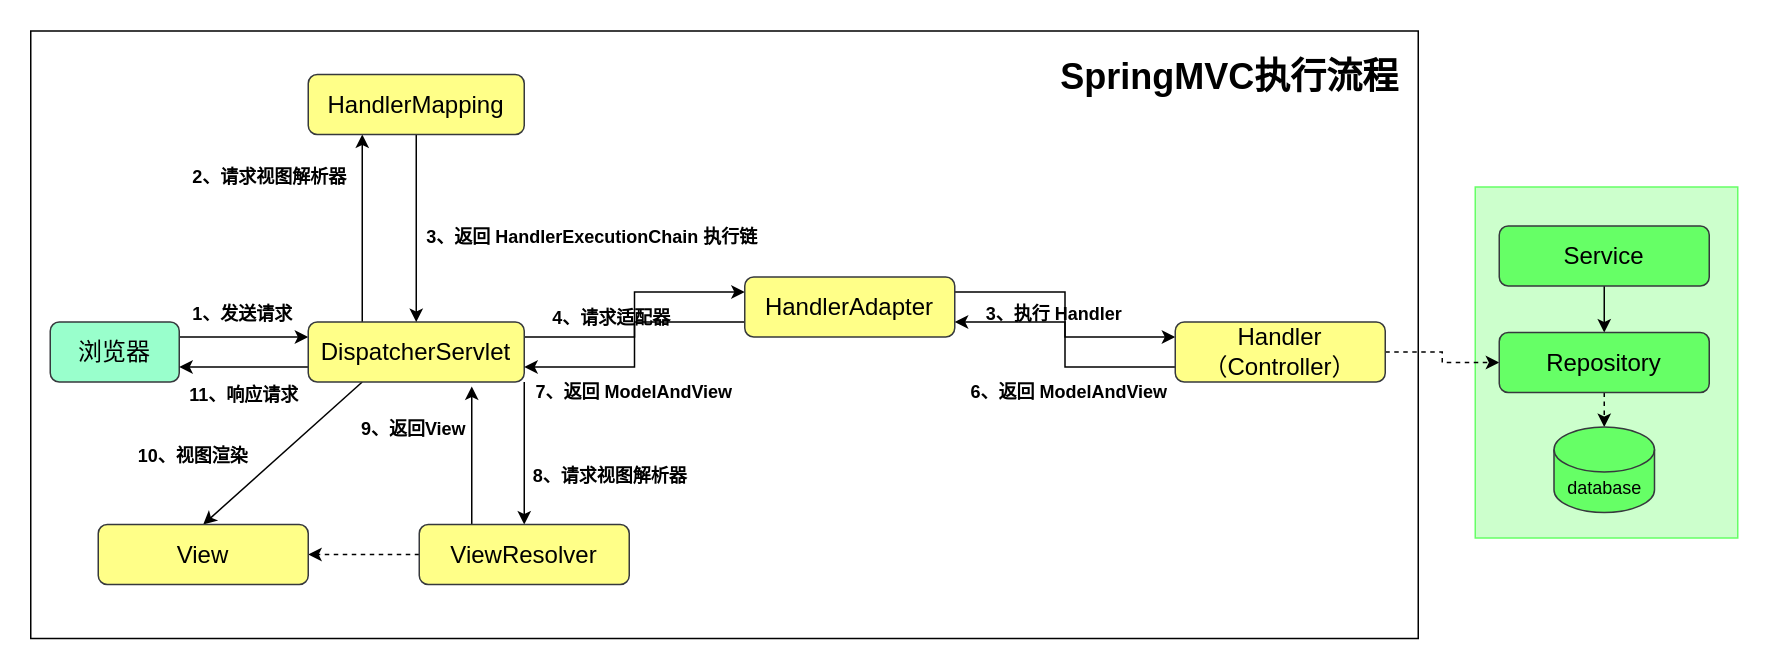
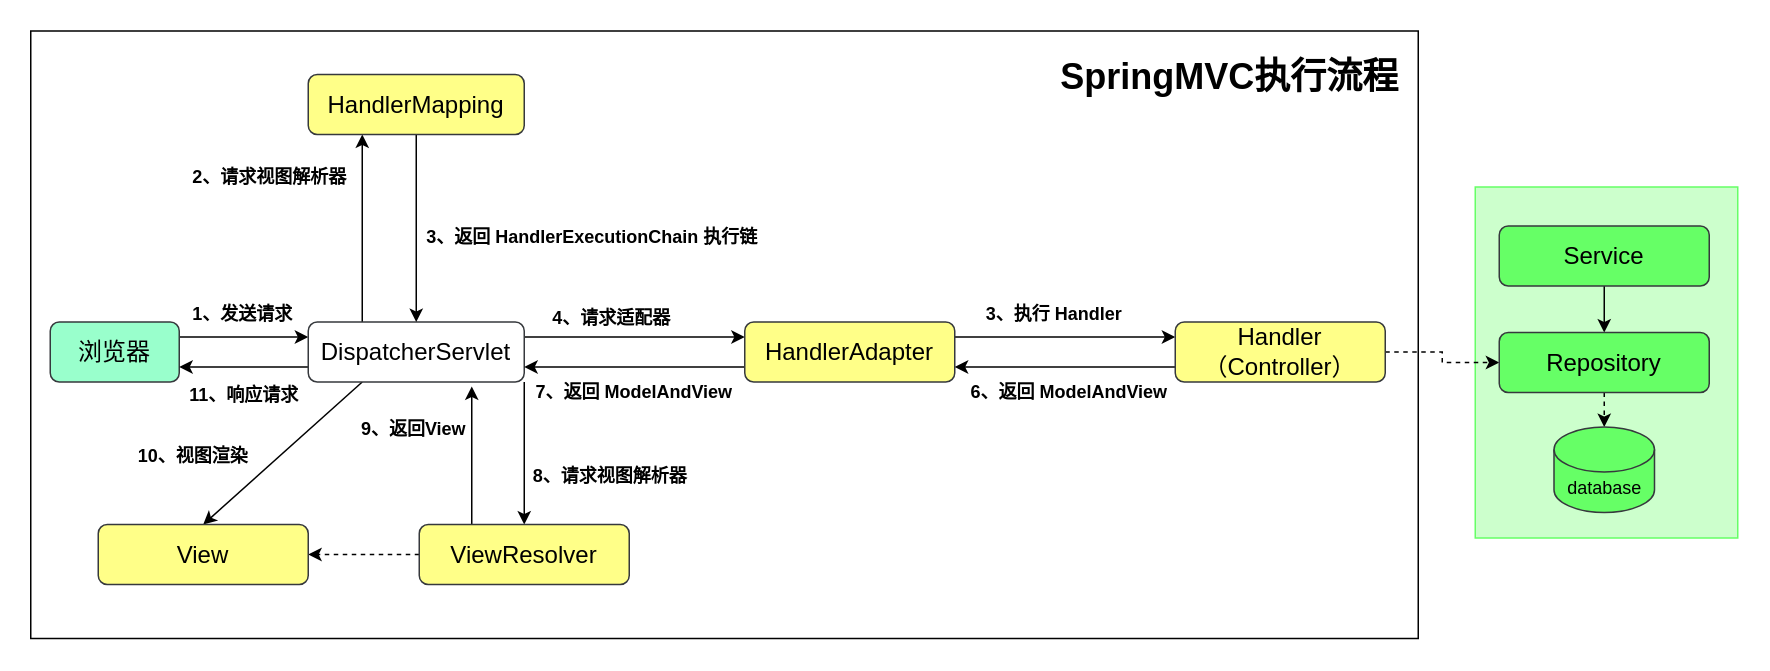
  <mxCell id="0" />
  <mxCell id="1" parent="0" />
  <mxCell id="2" value="" style="rounded=0;whiteSpace=wrap;html=1;shadow=0;sketch=0;strokeColor=#000000;fillColor=#FFFFFF;gradientColor=none;" parent="1" vertex="1"><mxGeometry x="20" y="20" width="925" height="405" as="geometry" /></mxCell>
  <mxCell id="3" value="" style="rounded=0;whiteSpace=wrap;html=1;shadow=0;sketch=0;fillColor=#CCFFCC;gradientColor=none;strokeColor=#66FF66;" parent="1" vertex="1"><mxGeometry x="983" y="124" width="175" height="234" as="geometry" /></mxCell>
  <mxCell id="4" style="edgeStyle=none;rounded=0;orthogonalLoop=1;jettySize=auto;html=1;exitX=1;exitY=0.25;exitDx=0;exitDy=0;entryX=0;entryY=0.25;entryDx=0;entryDy=0;" parent="1" source="5" target="11" edge="1"><mxGeometry relative="1" as="geometry" /></mxCell>
  <mxCell id="5" value="浏览器" style="rounded=1;whiteSpace=wrap;html=1;fillColor=#99FFCC;strokeColor=#36393d;fontSize=16;shadow=0;sketch=0;" parent="1" vertex="1"><mxGeometry x="33" y="214" width="86" height="40" as="geometry" /></mxCell>
  <mxCell id="6" style="edgeStyle=orthogonalEdgeStyle;rounded=0;orthogonalLoop=1;jettySize=auto;html=1;exitX=1;exitY=0.25;exitDx=0;exitDy=0;entryX=0;entryY=0.25;entryDx=0;entryDy=0;" parent="1" source="11" target="14" edge="1"><mxGeometry relative="1" as="geometry" /></mxCell>
  <mxCell id="7" style="edgeStyle=orthogonalEdgeStyle;rounded=0;orthogonalLoop=1;jettySize=auto;html=1;exitX=0;exitY=0.75;exitDx=0;exitDy=0;entryX=1;entryY=0.75;entryDx=0;entryDy=0;" parent="1" source="11" target="5" edge="1"><mxGeometry relative="1" as="geometry" /></mxCell>
  <mxCell id="8" style="edgeStyle=none;rounded=0;orthogonalLoop=1;jettySize=auto;html=1;exitX=1;exitY=1;exitDx=0;exitDy=0;" parent="1" source="11" target="22" edge="1"><mxGeometry relative="1" as="geometry" /></mxCell>
  <mxCell id="9" style="edgeStyle=none;rounded=0;orthogonalLoop=1;jettySize=auto;html=1;exitX=0.25;exitY=1;exitDx=0;exitDy=0;entryX=0.5;entryY=0;entryDx=0;entryDy=0;" parent="1" source="11" target="24" edge="1"><mxGeometry relative="1" as="geometry" /></mxCell>
  <mxCell id="10" style="edgeStyle=none;rounded=0;orthogonalLoop=1;jettySize=auto;html=1;exitX=0.25;exitY=0;exitDx=0;exitDy=0;entryX=0.25;entryY=1;entryDx=0;entryDy=0;" parent="1" source="11" target="16" edge="1"><mxGeometry relative="1" as="geometry" /></mxCell>
- <mxCell id="11" value="DispatcherServlet&lt;br&gt;" style="rounded=1;whiteSpace=wrap;html=1;fillColor=#ffff88;strokeColor=#36393d;fontSize=16;sketch=0;" parent="1" vertex="1"><mxGeometry x="205" y="214" width="144" height="40" as="geometry" /></mxCell>
+ <mxCell id="11" value="DispatcherServlet&lt;br&gt;" style="rounded=1;whiteSpace=wrap;html=1;fillColor=#ffffff;strokeColor=#36393d;fontSize=16;sketch=0;" parent="1" vertex="1"><mxGeometry x="205" y="214" width="144" height="40" as="geometry" /></mxCell>
  <mxCell id="12" style="edgeStyle=orthogonalEdgeStyle;rounded=0;orthogonalLoop=1;jettySize=auto;html=1;exitX=1;exitY=0.25;exitDx=0;exitDy=0;entryX=0;entryY=0.25;entryDx=0;entryDy=0;" parent="1" source="14" target="19" edge="1"><mxGeometry relative="1" as="geometry" /></mxCell>
  <mxCell id="13" style="edgeStyle=orthogonalEdgeStyle;rounded=0;orthogonalLoop=1;jettySize=auto;html=1;exitX=0;exitY=0.75;exitDx=0;exitDy=0;entryX=1;entryY=0.75;entryDx=0;entryDy=0;" parent="1" source="14" target="11" edge="1"><mxGeometry relative="1" as="geometry" /></mxCell>
- <mxCell id="14" value="HandlerAdapter" style="rounded=1;whiteSpace=wrap;html=1;fillColor=#ffff88;strokeColor=#36393d;fontSize=16;sketch=0;" parent="1" vertex="1"><mxGeometry x="496" y="184" width="140" height="40" as="geometry" /></mxCell>
+ <mxCell id="14" value="HandlerAdapter" style="rounded=1;whiteSpace=wrap;html=1;fillColor=#ffff88;strokeColor=#36393d;fontSize=16;sketch=0;" parent="1" vertex="1"><mxGeometry x="496" y="214" width="140" height="40" as="geometry" /></mxCell>
  <mxCell id="15" style="edgeStyle=none;rounded=0;orthogonalLoop=1;jettySize=auto;html=1;exitX=0.5;exitY=1;exitDx=0;exitDy=0;entryX=0.5;entryY=0;entryDx=0;entryDy=0;" parent="1" source="16" target="11" edge="1"><mxGeometry relative="1" as="geometry" /></mxCell>
  <mxCell id="16" value="HandlerMapping" style="rounded=1;whiteSpace=wrap;html=1;fillColor=#ffff88;strokeColor=#36393d;fontSize=16;sketch=0;" parent="1" vertex="1"><mxGeometry x="205" y="49" width="144" height="40" as="geometry" /></mxCell>
  <mxCell id="17" style="edgeStyle=orthogonalEdgeStyle;rounded=0;orthogonalLoop=1;jettySize=auto;html=1;exitX=0;exitY=0.75;exitDx=0;exitDy=0;entryX=1;entryY=0.75;entryDx=0;entryDy=0;" parent="1" source="19" target="14" edge="1"><mxGeometry relative="1" as="geometry" /></mxCell>
  <mxCell id="18" style="edgeStyle=orthogonalEdgeStyle;rounded=0;orthogonalLoop=1;jettySize=auto;html=1;exitX=1;exitY=0.5;exitDx=0;exitDy=0;dashed=1;" parent="1" source="19" target="38" edge="1"><mxGeometry relative="1" as="geometry" /></mxCell>
  <mxCell id="19" value="Handler（Controller）" style="rounded=1;whiteSpace=wrap;html=1;fillColor=#ffff88;strokeColor=#36393d;fontSize=16;sketch=0;" parent="1" vertex="1"><mxGeometry x="783" y="214" width="140" height="40" as="geometry" /></mxCell>
  <mxCell id="20" style="edgeStyle=none;rounded=0;orthogonalLoop=1;jettySize=auto;html=1;exitX=0.25;exitY=0;exitDx=0;exitDy=0;" parent="1" source="22" edge="1"><mxGeometry relative="1" as="geometry"><mxPoint x="314" y="257" as="targetPoint" /></mxGeometry></mxCell>
  <mxCell id="21" style="edgeStyle=none;rounded=0;orthogonalLoop=1;jettySize=auto;html=1;exitX=0;exitY=0.5;exitDx=0;exitDy=0;entryX=1;entryY=0.5;entryDx=0;entryDy=0;dashed=1;" parent="1" source="22" target="24" edge="1"><mxGeometry relative="1" as="geometry" /></mxCell>
  <mxCell id="22" value="ViewResolver" style="rounded=1;whiteSpace=wrap;html=1;fillColor=#ffff88;strokeColor=#36393d;fontSize=16;sketch=0;" parent="1" vertex="1"><mxGeometry x="279" y="349" width="140" height="40" as="geometry" /></mxCell>
  <mxCell id="23" value="1、发送请求" style="text;html=1;strokeColor=none;fillColor=none;align=center;verticalAlign=middle;whiteSpace=wrap;rounded=0;shadow=0;sketch=0;fontStyle=1" parent="1" vertex="1"><mxGeometry x="114" y="197" width="95" height="24" as="geometry" /></mxCell>
  <mxCell id="24" value="View" style="rounded=1;whiteSpace=wrap;html=1;fillColor=#ffff88;strokeColor=#36393d;fontSize=16;sketch=0;" parent="1" vertex="1"><mxGeometry x="65" y="349" width="140" height="40" as="geometry" /></mxCell>
  <mxCell id="25" value="2、请求视图解析器" style="text;html=1;align=center;verticalAlign=middle;resizable=0;points=[];autosize=1;strokeColor=none;fillColor=none;fontStyle=1" parent="1" vertex="1"><mxGeometry x="118" y="109" width="121" height="18" as="geometry" /></mxCell>
  <mxCell id="26" value="3、返回 HandlerExecutionChain 执行链" style="text;html=1;align=center;verticalAlign=middle;resizable=0;points=[];autosize=1;strokeColor=none;fillColor=none;fontStyle=1" parent="1" vertex="1"><mxGeometry x="278" y="149" width="231" height="18" as="geometry" /></mxCell>
  <mxCell id="27" value="4、请求适配器" style="text;html=1;align=center;verticalAlign=middle;resizable=0;points=[];autosize=1;strokeColor=none;fillColor=none;rotation=0;fontStyle=1" parent="1" vertex="1"><mxGeometry x="362" y="203" width="89" height="18" as="geometry" /></mxCell>
  <mxCell id="28" value="3、执行 Handler" style="text;html=1;align=center;verticalAlign=middle;resizable=0;points=[];autosize=1;strokeColor=none;fillColor=none;fontStyle=1" parent="1" vertex="1"><mxGeometry x="651" y="200" width="101" height="18" as="geometry" /></mxCell>
  <mxCell id="29" value="6、返回 ModelAndView" style="text;html=1;align=center;verticalAlign=middle;resizable=0;points=[];autosize=1;strokeColor=none;fillColor=none;fontStyle=1" parent="1" vertex="1"><mxGeometry x="641" y="252" width="141" height="18" as="geometry" /></mxCell>
  <mxCell id="30" value="7、返回 ModelAndView" style="text;html=1;align=center;verticalAlign=middle;resizable=0;points=[];autosize=1;strokeColor=none;fillColor=none;fontStyle=1" parent="1" vertex="1"><mxGeometry x="351" y="252" width="141" height="18" as="geometry" /></mxCell>
  <mxCell id="31" value="8、请求视图解析器" style="text;html=1;align=center;verticalAlign=middle;resizable=0;points=[];autosize=1;strokeColor=none;fillColor=none;fontStyle=1" parent="1" vertex="1"><mxGeometry x="349" y="308" width="113" height="18" as="geometry" /></mxCell>
  <mxCell id="32" value="9、返回View" style="text;html=1;align=center;verticalAlign=middle;resizable=0;points=[];autosize=1;strokeColor=none;fillColor=none;fontStyle=1" parent="1" vertex="1"><mxGeometry x="235" y="277" width="80" height="18" as="geometry" /></mxCell>
  <mxCell id="33" value="10、视图渲染" style="text;html=1;align=center;verticalAlign=middle;resizable=0;points=[];autosize=1;strokeColor=none;fillColor=none;fontStyle=1" parent="1" vertex="1"><mxGeometry x="86" y="295" width="83" height="18" as="geometry" /></mxCell>
  <mxCell id="34" value="11、响应请求" style="text;html=1;align=center;verticalAlign=middle;resizable=0;points=[];autosize=1;strokeColor=none;fillColor=none;fontStyle=1" parent="1" vertex="1"><mxGeometry x="120.5" y="254" width="83" height="18" as="geometry" /></mxCell>
  <mxCell id="35" style="edgeStyle=none;rounded=0;orthogonalLoop=1;jettySize=auto;html=1;exitX=0.5;exitY=1;exitDx=0;exitDy=0;entryX=0.5;entryY=0;entryDx=0;entryDy=0;" parent="1" source="36" target="38" edge="1"><mxGeometry relative="1" as="geometry" /></mxCell>
  <mxCell id="36" value="Service" style="rounded=1;whiteSpace=wrap;html=1;fillColor=#66FF66;strokeColor=#36393d;fontSize=16;sketch=0;" parent="1" vertex="1"><mxGeometry x="999" y="150" width="140" height="40" as="geometry" /></mxCell>
  <mxCell id="37" style="edgeStyle=none;rounded=0;orthogonalLoop=1;jettySize=auto;html=1;exitX=0.5;exitY=1;exitDx=0;exitDy=0;entryX=0.5;entryY=0;entryDx=0;entryDy=0;entryPerimeter=0;dashed=1;" parent="1" source="38" target="39" edge="1"><mxGeometry relative="1" as="geometry" /></mxCell>
  <mxCell id="38" value="Repository" style="rounded=1;whiteSpace=wrap;html=1;fillColor=#66FF66;strokeColor=#36393d;fontSize=16;sketch=0;" parent="1" vertex="1"><mxGeometry x="999" y="221" width="140" height="40" as="geometry" /></mxCell>
  <mxCell id="39" value="database" style="shape=cylinder3;whiteSpace=wrap;html=1;boundedLbl=1;backgroundOutline=1;size=15;shadow=0;sketch=0;fillColor=#66FF66;strokeColor=#36393d;" parent="1" vertex="1"><mxGeometry x="1035.5" y="284" width="67" height="57" as="geometry" /></mxCell>
  <mxCell id="40" value="SpringMVC执行流程" style="text;strokeColor=none;fillColor=none;html=1;fontSize=24;fontStyle=1;verticalAlign=middle;align=center;shadow=0;sketch=0;" parent="1" vertex="1"><mxGeometry x="769" y="31" width="100" height="40" as="geometry" /></mxCell>
